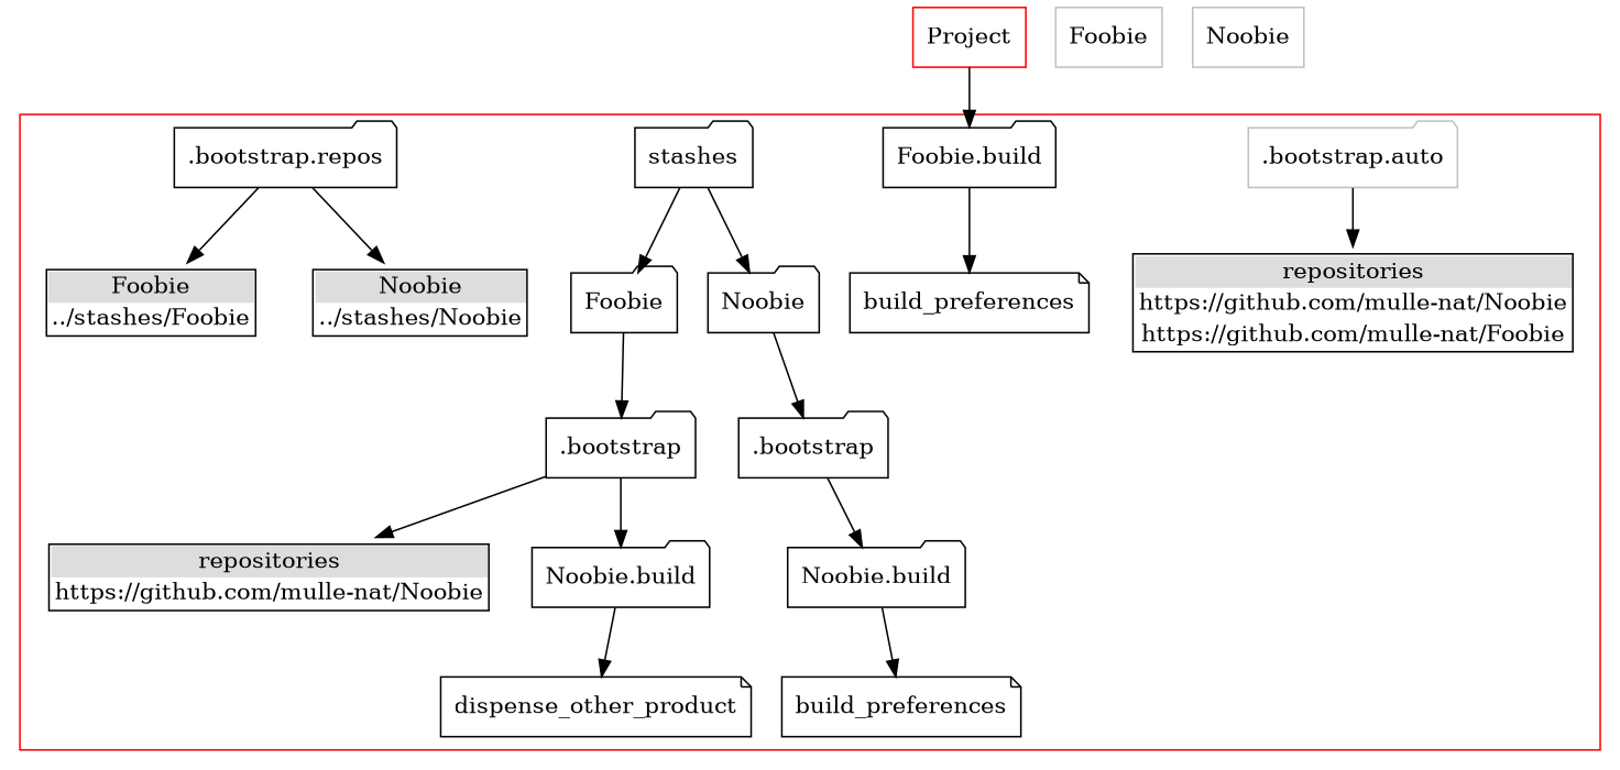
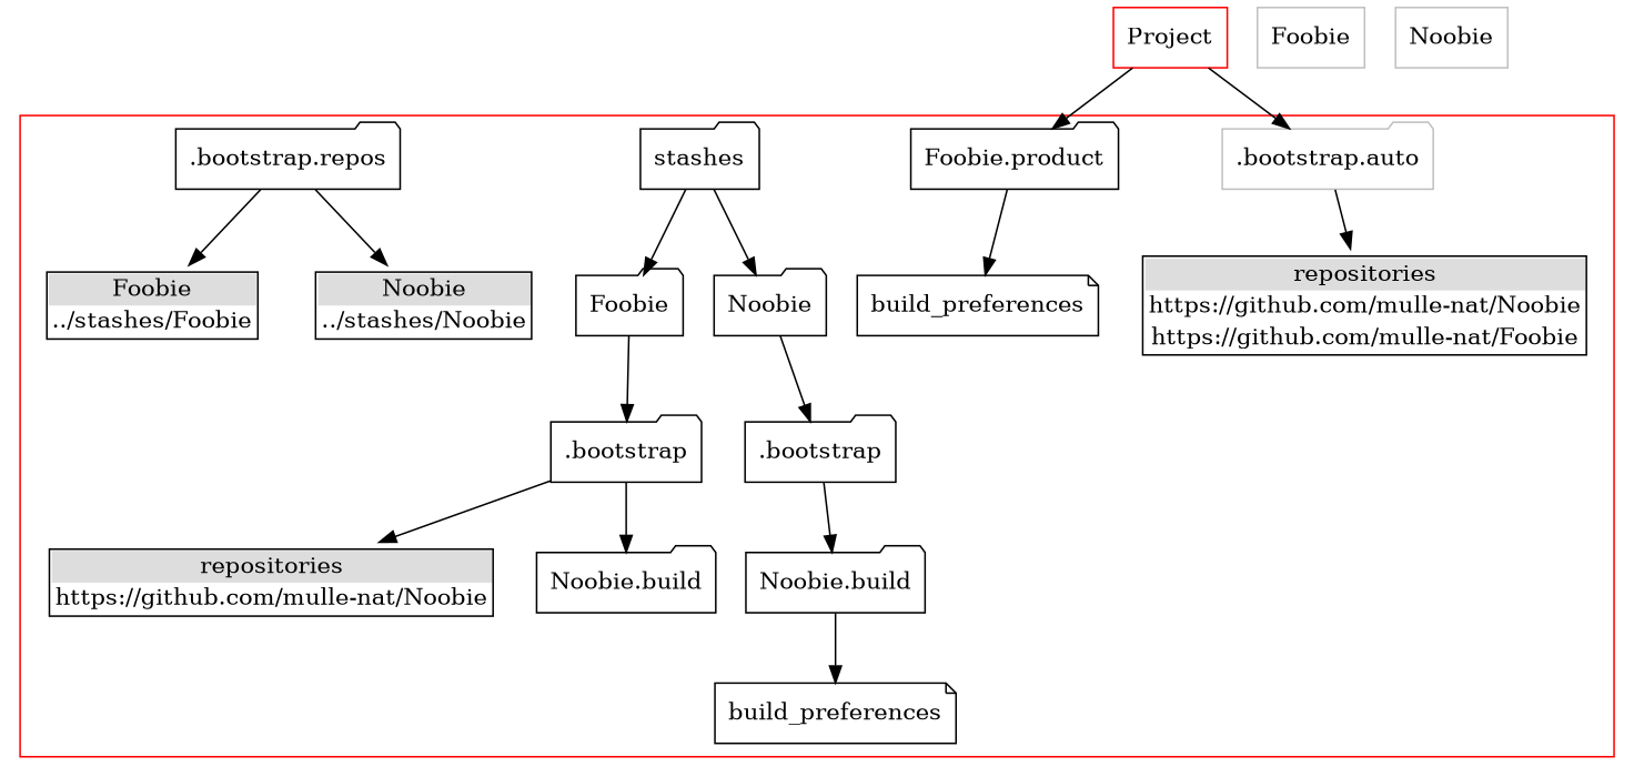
  digraph {
    compound=true
    node [shape=folder]
    n1 [color=gray label=".bootstrap.auto"]
    n2 [label=< <TABLE BORDER="1" CELLBORDER="0" CELLSPACING="0"> <TR><TD bgcolor="#DDDDDD">repositories</TD></TR> <TR><TD PORT="f0">https://github.com/mulle-nat/Noobie</TD></TR> <TR><TD PORT="f0">https://github.com/mulle-nat/Foobie</TD></TR> </TABLE>> shape=none]
-   n3 [label="Foobie.build"]
+   n3 [label="Foobie.product"]
    n4 [label=Foobie]
    stashes
    n6 [label=Noobie]
    n7 [label=".bootstrap"]
    n8 [label=".bootstrap"]
    n9 [label=< <TABLE BORDER="1" CELLBORDER="0" CELLSPACING="0"> <TR><TD bgcolor="#DDDDDD">repositories</TD></TR> <TR><TD PORT="f0">https://github.com/mulle-nat/Noobie</TD></TR> </TABLE>> shape=none]
    n10 [label="Noobie.build"]
    n11 [label="Noobie.build"]
    n12 [label=build_preferences shape=note]
    n13 [label=< <TABLE BORDER="1" CELLBORDER="0" CELLSPACING="0"> <TR><TD bgcolor="#DDDDDD">Foobie</TD></TR> <TR><TD PORT="f1">../stashes/Foobie</TD></TR> </TABLE>> shape=none]
    ".bootstrap.repos"
    n15 [label=< <TABLE BORDER="1" CELLBORDER="0" CELLSPACING="0"> <TR><TD bgcolor="#DDDDDD">Noobie</TD></TR> <TR><TD PORT="f1">../stashes/Noobie</TD></TR> </TABLE>> shape=none]
-   n16 [label=dispense_other_product shape=note]
    n17 [label=build_preferences shape=note]
    n18 [color=red label=Project shape=record]
    n19 [color=gray label=Foobie shape=record]
    n20 [color=gray label=Noobie shape=record]
    subgraph cluster_1 {
      color=red
      n1
      n2
      n3
      n4
      stashes
      n6
      n7
      n8
      n9
      n10
      n11
      n12
      n13
      ".bootstrap.repos"
      n15
-     n16
      n17
    }
    n1 -> n2
    n3 -> n12
    n4 -> n7
    stashes -> n4
    stashes -> n6
    n6 -> n8
    n7 -> n9
    n7 -> n10
    n8 -> n11
-   n10 -> n16
    n11 -> n17
    ".bootstrap.repos" -> n13
    ".bootstrap.repos" -> n15
+   n18 -> n1
    n18 -> n3
  }
